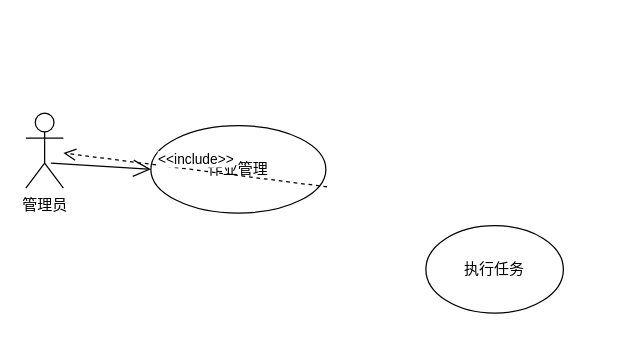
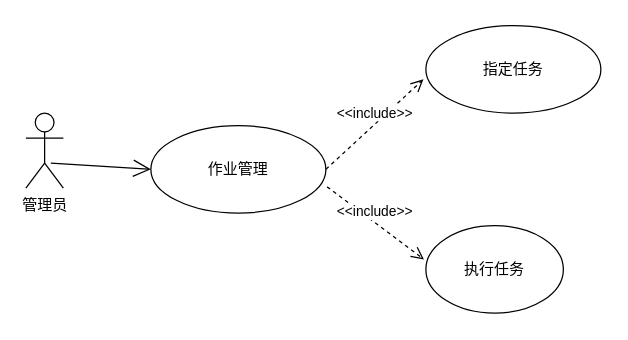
  <mxCell id="0" />
  <mxCell id="1" parent="0" />
  <mxCell id="2" value="管理员" style="shape=umlActor;verticalLabelPosition=bottom;verticalAlign=top;html=1;outlineConnect=0;" vertex="1" parent="1"><mxGeometry x="20" y="90" width="30" height="60" as="geometry" /></mxCell>
  <mxCell id="3" value="作业管理" style="ellipse;whiteSpace=wrap;html=1;" vertex="1" parent="1"><mxGeometry x="120" y="100" width="140" height="70" as="geometry" /></mxCell>
+ <mxCell id="4" value="指定任务" style="ellipse;whiteSpace=wrap;html=1;" vertex="1" parent="1"><mxGeometry x="340" y="20" width="140" height="70" as="geometry" /></mxCell>
  <mxCell id="5" value="执行任务" style="ellipse;whiteSpace=wrap;html=1;" vertex="1" parent="1"><mxGeometry x="340" y="180" width="110" height="70" as="geometry" /></mxCell>
  <mxCell id="6" value="" style="endArrow=open;endFill=1;endSize=12;html=1;rounded=0;entryX=0;entryY=0.5;entryDx=0;entryDy=0;" edge="1" parent="1" target="3"><mxGeometry width="160" relative="1" as="geometry"><mxPoint x="40" y="130" as="sourcePoint" /><mxPoint x="300" y="250" as="targetPoint" /></mxGeometry></mxCell>
- <mxCell id="7" value="&amp;lt;&amp;lt;include&amp;gt;&amp;gt;" style="html=1;verticalAlign=bottom;endArrow=open;dashed=1;endSize=8;elbow=vertical;rounded=0;exitX=1.007;exitY=0.7;exitDx=0;exitDy=0;exitPerimeter=0;" edge="1" parent="1" source="3" target="2"><mxGeometry relative="1" as="geometry"><mxPoint x="260" y="250" as="sourcePoint" /><mxPoint x="180" y="250" as="targetPoint" /></mxGeometry></mxCell>
+ <mxCell id="7" value="&amp;lt;&amp;lt;include&amp;gt;&amp;gt;" style="html=1;verticalAlign=bottom;endArrow=open;dashed=1;endSize=8;elbow=vertical;rounded=0;entryX=-0.014;entryY=0.386;entryDx=0;entryDy=0;entryPerimeter=0;exitX=1.007;exitY=0.7;exitDx=0;exitDy=0;exitPerimeter=0;" edge="1" parent="1" source="3" target="5"><mxGeometry relative="1" as="geometry"><mxPoint x="260" y="250" as="sourcePoint" /><mxPoint x="180" y="250" as="targetPoint" /></mxGeometry></mxCell>
+ <mxCell id="8" value="&amp;lt;&amp;lt;include&amp;gt;&amp;gt;" style="html=1;verticalAlign=bottom;endArrow=open;dashed=1;endSize=8;elbow=vertical;rounded=0;entryX=-0.014;entryY=0.614;entryDx=0;entryDy=0;entryPerimeter=0;exitX=1;exitY=0.5;exitDx=0;exitDy=0;" edge="1" parent="1" source="3" target="4"><mxGeometry relative="1" as="geometry"><mxPoint x="260" y="250" as="sourcePoint" /><mxPoint x="180" y="250" as="targetPoint" /></mxGeometry></mxCell>
